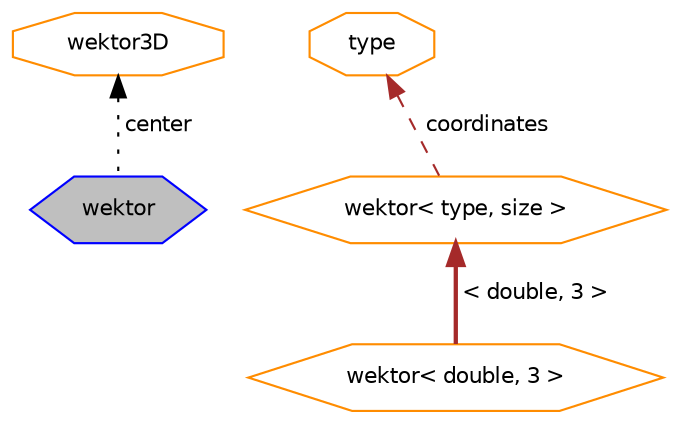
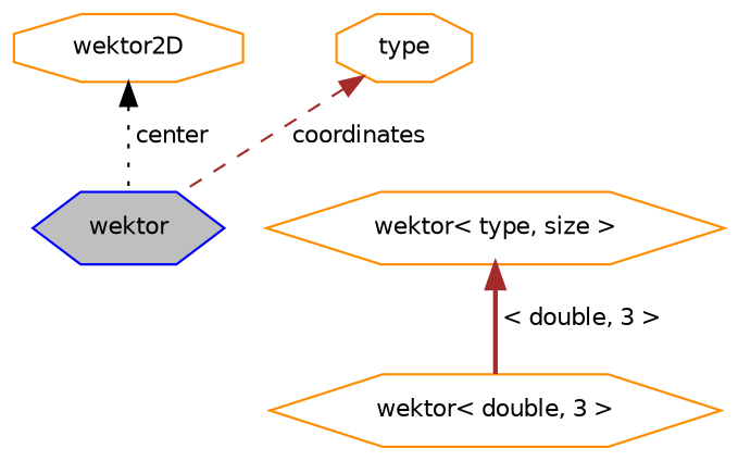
  digraph {
    node [color=darkorange fillcolor=white fontname=Helvetica fontsize=10 shape=hexagon style=filled]
    edge [color=brown dir=back fontname=Helvetica fontsize=10 labelfontname=Helvetica labelfontsize=10]
    n1 [color=blue fillcolor=grey75 fontcolor=black height=0.2 label=wektor width=0.4]
-   n2 [height=0.2 label=wektor3D shape=octagon width=0.4]
+   n2 [height=0.2 label=wektor2D shape=octagon width=0.4]
    n3 [height=0.2 label="wektor\< double, 3 \>" width=0.4]
    n4 [height=0.2 label="wektor\< type, size \>" width=0.4]
    n5 [height=0.2 label=type shape=octagon width=0.4]
    n2 -> n1 [color=black label=" center" style=dotted]
    n4 -> n3 [label=" \< double, 3 \>" style=bold]
-   n5 -> n4 [label=" coordinates" style=dashed]
+   n5 -> n1 [label=" coordinates" style=dashed]
  }
